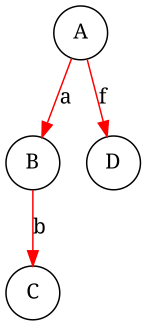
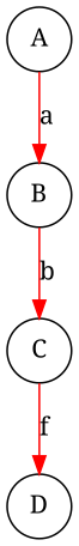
  digraph {
    fontname="Noto Serif"
    node [fontname="Noto Serif" shape=circle]
    edge [color=red fontname="Noto Serif"]
    n1 [label=B]
    n2 [label=C]
    n3 [label=A]
    n4 [label=D]
    subgraph sub_1 {
      rank=same
    }
    n1 -> n2 [label=b]
    n3 -> n1 [label=a]
-   n3 -> n4 [label=f]
+   n2 -> n4 [label=f]
  }
